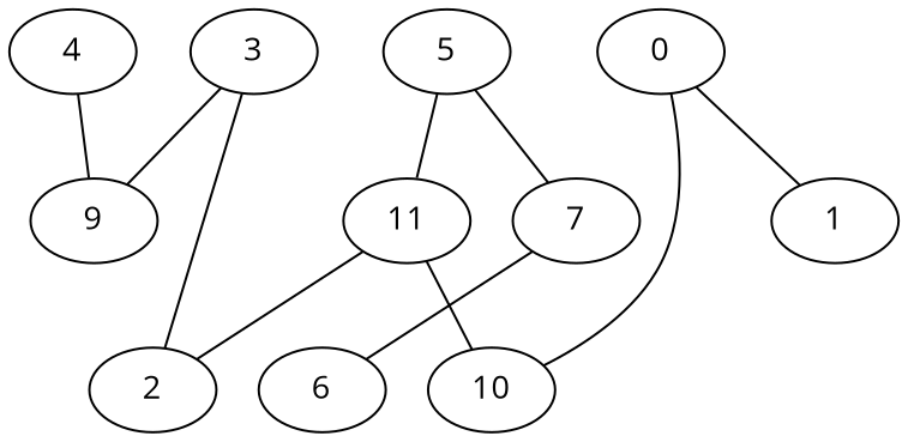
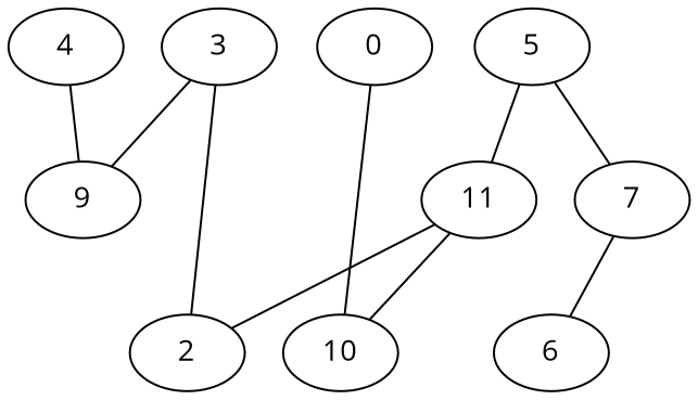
  strict graph {
    fontname="Open Sans"
    node [fontname="Open Sans" weight=0]
    edge [fontname="Open Sans" weight=0]
    3
    9
    2
    5
    11
    7
    10
    4
    0
-   1
    6
    3 -- 9
    3 -- 2
    5 -- 11
    5 -- 7
    11 -- 2
    11 -- 10
    7 -- 6
    4 -- 9
    0 -- 10
-   0 -- 1
  }
